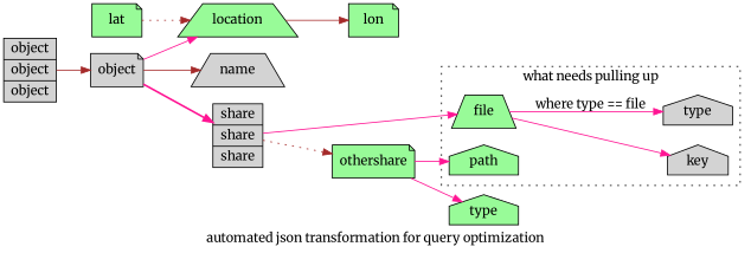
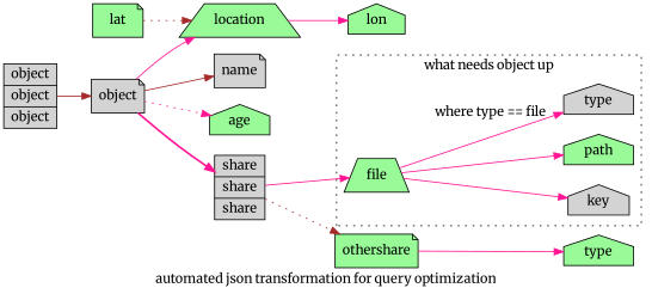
  digraph {
    fontname=Merriweather
    label="automated json transformation for query optimization"
    rankdir=LR
    sortv=1
    node [fillcolor=palegreen fontname=Merriweather shape=house style=filled]
    edge [color=deeppink fontname=Merriweather style=solid]
    n1 [label=file shape=trapezium]
    key [fillcolor=lightgrey]
    path
    type [fillcolor=lightgrey]
    n5 [fillcolor=lightgrey label="object | object | object" shape=record]
    object [fillcolor=lightgrey shape=note]
-   name [fillcolor=lightgrey shape=trapezium]
+   name [fillcolor=lightgrey shape=note]
+   age
    location [shape=trapezium]
    n10 [fillcolor=lightgrey label="share | share | share" shape=record]
-   lon [shape=note]
+   lon
    othershare [shape=note]
    lat [shape=note]
    n14 [label=type]
    subgraph cluster_1 {
-     label="what needs pulling up"
+     label="what needs object up"
      style=dotted
      n1
      key
      path
      type
    }
    n1 -> key
-   othershare -> path
+   n1 -> path
    n1 -> type [label="where type == file"]
    n5 -> object [color=brown]
    object -> name [color=brown]
+   object -> age [style=dotted]
    object -> location
    object -> n10 [style=bold]
-   location -> lon [color=brown]
+   location -> lon
    n10 -> n1
    n10 -> othershare [color=brown style=dotted]
    othershare -> n14
    lat -> location [color=brown style=dotted]
  }
